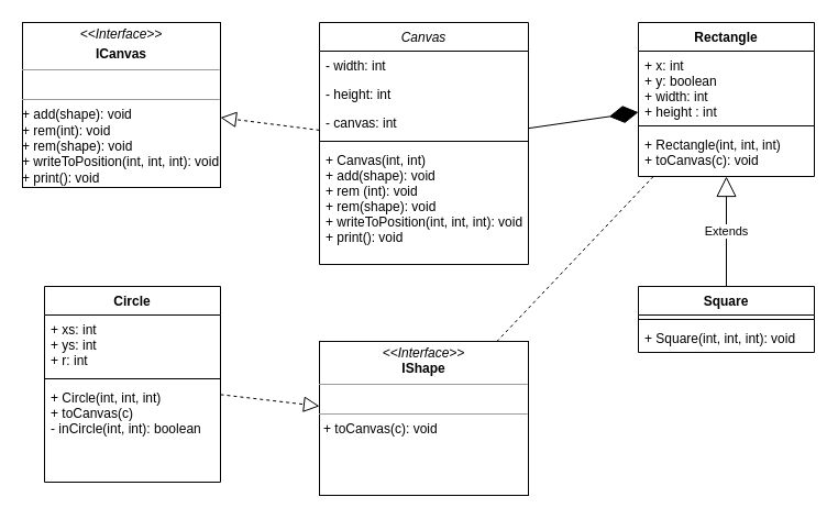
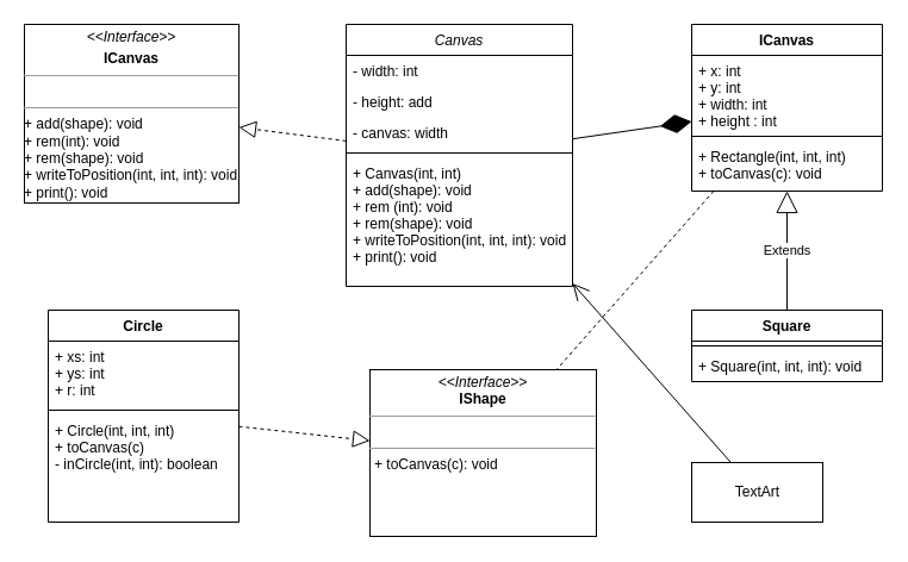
  <mxCell id="0" />
  <mxCell id="1" parent="0" />
  <mxCell id="2" value="&lt;p style=&quot;margin: 0px ; margin-top: 4px ; text-align: center&quot;&gt;&lt;i&gt;&amp;lt;&amp;lt;Interface&amp;gt;&amp;gt;&lt;/i&gt;&lt;/p&gt;&lt;p style=&quot;margin: 0px ; margin-top: 4px ; text-align: center&quot;&gt;&lt;b&gt;ICanvas&lt;/b&gt;&lt;/p&gt;&lt;hr size=&quot;1&quot;&gt;&lt;p style=&quot;margin: 0px ; margin-left: 4px&quot;&gt;&lt;br&gt;&lt;/p&gt;&lt;hr size=&quot;1&quot;&gt;+ add(shape): void&lt;br&gt;+ rem(int): void&lt;br&gt;+ rem(shape): void&lt;br&gt;+ writeToPosition(int, int, int): void&lt;br&gt;+ print(): void&lt;br&gt;&lt;p style=&quot;margin: 0px ; margin-left: 4px&quot;&gt;&lt;br&gt;&lt;/p&gt;" style="verticalAlign=top;align=left;overflow=fill;fontSize=12;fontFamily=Helvetica;html=1;" parent="1" vertex="1"><mxGeometry x="20" y="20" width="180" height="150" as="geometry" /></mxCell>
- <mxCell id="3" value="&lt;p style=&quot;margin: 0px ; margin-top: 4px ; text-align: center&quot;&gt;&lt;i&gt;&amp;lt;&amp;lt;Interface&amp;gt;&amp;gt;&lt;/i&gt;&lt;br&gt;&lt;b&gt;IShape&lt;/b&gt;&lt;/p&gt;&lt;hr size=&quot;1&quot;&gt;&lt;p style=&quot;margin: 0px ; margin-left: 4px&quot;&gt;&lt;br&gt;&lt;/p&gt;&lt;hr size=&quot;1&quot;&gt;&lt;p style=&quot;margin: 0px ; margin-left: 4px&quot;&gt;+ toCanvas(c): void&lt;/p&gt;" style="verticalAlign=top;align=left;overflow=fill;fontSize=12;fontFamily=Helvetica;html=1;" parent="1" vertex="1"><mxGeometry x="290" y="310" width="190" height="140" as="geometry" /></mxCell>
+ <mxCell id="3" value="&lt;p style=&quot;margin: 0px ; margin-top: 4px ; text-align: center&quot;&gt;&lt;i&gt;&amp;lt;&amp;lt;Interface&amp;gt;&amp;gt;&lt;/i&gt;&lt;br&gt;&lt;b&gt;IShape&lt;/b&gt;&lt;/p&gt;&lt;hr size=&quot;1&quot;&gt;&lt;p style=&quot;margin: 0px ; margin-left: 4px&quot;&gt;&lt;br&gt;&lt;/p&gt;&lt;hr size=&quot;1&quot;&gt;&lt;p style=&quot;margin: 0px ; margin-left: 4px&quot;&gt;+ toCanvas(c): void&lt;/p&gt;" style="verticalAlign=top;align=left;overflow=fill;fontSize=12;fontFamily=Helvetica;html=1;" parent="1" vertex="1"><mxGeometry x="310" y="310" width="190" height="140" as="geometry" /></mxCell>
+ <mxCell id="4" value="TextArt" style="html=1;" parent="1" vertex="1"><mxGeometry x="580" y="388" width="110" height="50" as="geometry" /></mxCell>
  <mxCell id="5" value="Circle" style="swimlane;fontStyle=1;align=center;verticalAlign=top;childLayout=stackLayout;horizontal=1;startSize=26;horizontalStack=0;resizeParent=1;resizeParentMax=0;resizeLast=0;collapsible=1;marginBottom=0;" parent="1" vertex="1"><mxGeometry x="40" y="260" width="160" height="178" as="geometry" /></mxCell>
  <mxCell id="6" value="+ xs: int&#10;+ ys: int&#10;+ r: int" style="text;strokeColor=none;fillColor=none;align=left;verticalAlign=top;spacingLeft=4;spacingRight=4;overflow=hidden;rotatable=0;points=[[0,0.5],[1,0.5]];portConstraint=eastwest;" parent="5" vertex="1"><mxGeometry y="26" width="160" height="54" as="geometry" /></mxCell>
  <mxCell id="7" value="" style="line;strokeWidth=1;fillColor=none;align=left;verticalAlign=middle;spacingTop=-1;spacingLeft=3;spacingRight=3;rotatable=0;labelPosition=right;points=[];portConstraint=eastwest;" parent="5" vertex="1"><mxGeometry y="80" width="160" height="8" as="geometry" /></mxCell>
  <mxCell id="8" value="+ Circle(int, int, int) &#10;+ toCanvas(c)&#10;- inCircle(int, int): boolean" style="text;strokeColor=none;fillColor=none;align=left;verticalAlign=top;spacingLeft=4;spacingRight=4;overflow=hidden;rotatable=0;points=[[0,0.5],[1,0.5]];portConstraint=eastwest;" parent="5" vertex="1"><mxGeometry y="88" width="160" height="90" as="geometry" /></mxCell>
  <mxCell id="9" value="Square" style="swimlane;fontStyle=1;align=center;verticalAlign=top;childLayout=stackLayout;horizontal=1;startSize=26;horizontalStack=0;resizeParent=1;resizeParentMax=0;resizeLast=0;collapsible=1;marginBottom=0;" parent="1" vertex="1"><mxGeometry x="580" y="260" width="160" height="60" as="geometry" /></mxCell>
  <mxCell id="10" value="" style="line;strokeWidth=1;fillColor=none;align=left;verticalAlign=middle;spacingTop=-1;spacingLeft=3;spacingRight=3;rotatable=0;labelPosition=right;points=[];portConstraint=eastwest;" parent="9" vertex="1"><mxGeometry y="26" width="160" height="8" as="geometry" /></mxCell>
  <mxCell id="11" value="+ Square(int, int, int): void" style="text;strokeColor=none;fillColor=none;align=left;verticalAlign=top;spacingLeft=4;spacingRight=4;overflow=hidden;rotatable=0;points=[[0,0.5],[1,0.5]];portConstraint=eastwest;" parent="9" vertex="1"><mxGeometry y="34" width="160" height="26" as="geometry" /></mxCell>
- <mxCell id="12" value="Rectangle" style="swimlane;fontStyle=1;align=center;verticalAlign=top;childLayout=stackLayout;horizontal=1;startSize=26;horizontalStack=0;resizeParent=1;resizeParentMax=0;resizeLast=0;collapsible=1;marginBottom=0;" parent="1" vertex="1"><mxGeometry x="580" y="20" width="160" height="140" as="geometry" /></mxCell>
- <mxCell id="13" value="+ x: int&#10;+ y: boolean&#10;+ width: int&#10;+ height : int" style="text;strokeColor=none;fillColor=none;align=left;verticalAlign=top;spacingLeft=4;spacingRight=4;overflow=hidden;rotatable=0;points=[[0,0.5],[1,0.5]];portConstraint=eastwest;" parent="12" vertex="1"><mxGeometry y="26" width="160" height="64" as="geometry" /></mxCell>
+ <mxCell id="12" value="ICanvas" style="swimlane;fontStyle=1;align=center;verticalAlign=top;childLayout=stackLayout;horizontal=1;startSize=26;horizontalStack=0;resizeParent=1;resizeParentMax=0;resizeLast=0;collapsible=1;marginBottom=0;" parent="1" vertex="1"><mxGeometry x="580" y="20" width="160" height="140" as="geometry" /></mxCell>
+ <mxCell id="13" value="+ x: int&#10;+ y: int&#10;+ width: int&#10;+ height : int" style="text;strokeColor=none;fillColor=none;align=left;verticalAlign=top;spacingLeft=4;spacingRight=4;overflow=hidden;rotatable=0;points=[[0,0.5],[1,0.5]];portConstraint=eastwest;" parent="12" vertex="1"><mxGeometry y="26" width="160" height="64" as="geometry" /></mxCell>
  <mxCell id="14" value="" style="line;strokeWidth=1;fillColor=none;align=left;verticalAlign=middle;spacingTop=-1;spacingLeft=3;spacingRight=3;rotatable=0;labelPosition=right;points=[];portConstraint=eastwest;" parent="12" vertex="1"><mxGeometry y="90" width="160" height="8" as="geometry" /></mxCell>
  <mxCell id="15" value="+ Rectangle(int, int, int)&#10;+ toCanvas(c): void" style="text;strokeColor=none;fillColor=none;align=left;verticalAlign=top;spacingLeft=4;spacingRight=4;overflow=hidden;rotatable=0;points=[[0,0.5],[1,0.5]];portConstraint=eastwest;" parent="12" vertex="1"><mxGeometry y="98" width="160" height="42" as="geometry" /></mxCell>
  <mxCell id="16" value="Canvas" style="swimlane;fontStyle=2;align=center;verticalAlign=top;childLayout=stackLayout;horizontal=1;startSize=26;horizontalStack=0;resizeParent=1;resizeLast=0;collapsible=1;marginBottom=0;rounded=0;shadow=0;strokeWidth=1;" parent="1" vertex="1"><mxGeometry x="290" y="20" width="190" height="220" as="geometry"><mxRectangle x="230" y="140" width="160" height="26" as="alternateBounds" /></mxGeometry></mxCell>
  <mxCell id="17" value="- width: int" style="text;align=left;verticalAlign=top;spacingLeft=4;spacingRight=4;overflow=hidden;rotatable=0;points=[[0,0.5],[1,0.5]];portConstraint=eastwest;" parent="16" vertex="1"><mxGeometry y="26" width="190" height="26" as="geometry" /></mxCell>
- <mxCell id="18" value="- height: int" style="text;align=left;verticalAlign=top;spacingLeft=4;spacingRight=4;overflow=hidden;rotatable=0;points=[[0,0.5],[1,0.5]];portConstraint=eastwest;rounded=0;shadow=0;html=0;" parent="16" vertex="1"><mxGeometry y="52" width="190" height="26" as="geometry" /></mxCell>
- <mxCell id="19" value="- canvas: int" style="text;align=left;verticalAlign=top;spacingLeft=4;spacingRight=4;overflow=hidden;rotatable=0;points=[[0,0.5],[1,0.5]];portConstraint=eastwest;rounded=0;shadow=0;html=0;" parent="16" vertex="1"><mxGeometry y="78" width="190" height="26" as="geometry" /></mxCell>
+ <mxCell id="18" value="- height: add" style="text;align=left;verticalAlign=top;spacingLeft=4;spacingRight=4;overflow=hidden;rotatable=0;points=[[0,0.5],[1,0.5]];portConstraint=eastwest;rounded=0;shadow=0;html=0;" parent="16" vertex="1"><mxGeometry y="52" width="190" height="26" as="geometry" /></mxCell>
+ <mxCell id="19" value="- canvas: width" style="text;align=left;verticalAlign=top;spacingLeft=4;spacingRight=4;overflow=hidden;rotatable=0;points=[[0,0.5],[1,0.5]];portConstraint=eastwest;rounded=0;shadow=0;html=0;" parent="16" vertex="1"><mxGeometry y="78" width="190" height="26" as="geometry" /></mxCell>
  <mxCell id="20" value="" style="line;html=1;strokeWidth=1;align=left;verticalAlign=middle;spacingTop=-1;spacingLeft=3;spacingRight=3;rotatable=0;labelPosition=right;points=[];portConstraint=eastwest;" parent="16" vertex="1"><mxGeometry y="104" width="190" height="8" as="geometry" /></mxCell>
  <mxCell id="21" value="+ Canvas(int, int)&#10;+ add(shape): void&#10;+ rem (int): void&#10;+ rem(shape): void&#10;+ writeToPosition(int, int, int): void&#10;+ print(): void" style="text;align=left;verticalAlign=top;spacingLeft=4;spacingRight=4;overflow=hidden;rotatable=0;points=[[0,0.5],[1,0.5]];portConstraint=eastwest;" parent="16" vertex="1"><mxGeometry y="112" width="190" height="98" as="geometry" /></mxCell>
  <mxCell id="22" value="" style="endArrow=block;dashed=1;endFill=0;endSize=12;html=1;" parent="1" source="16" target="2" edge="1"><mxGeometry width="160" relative="1" as="geometry"><mxPoint x="80" y="240" as="sourcePoint" /><mxPoint x="240" y="240" as="targetPoint" /></mxGeometry></mxCell>
  <mxCell id="23" value="" style="endArrow=block;dashed=1;endFill=0;endSize=12;html=1;" parent="1" source="5" target="3" edge="1"><mxGeometry width="160" relative="1" as="geometry"><mxPoint x="310" y="230" as="sourcePoint" /><mxPoint x="470" y="230" as="targetPoint" /></mxGeometry></mxCell>
  <mxCell id="24" value="" style="endArrow=none;dashed=1;endFill=0;endSize=12;html=1;" parent="1" source="12" target="3" edge="1"><mxGeometry width="160" relative="1" as="geometry"><mxPoint x="310" y="230" as="sourcePoint" /><mxPoint x="470" y="230" as="targetPoint" /></mxGeometry></mxCell>
  <mxCell id="25" value="Extends" style="endArrow=block;endSize=16;endFill=0;html=1;" parent="1" source="9" target="12" edge="1"><mxGeometry width="160" relative="1" as="geometry"><mxPoint x="310" y="230" as="sourcePoint" /><mxPoint x="470" y="230" as="targetPoint" /></mxGeometry></mxCell>
  <mxCell id="26" value="" style="endArrow=diamondThin;endFill=1;endSize=24;html=1;" parent="1" source="16" target="12" edge="1"><mxGeometry width="160" relative="1" as="geometry"><mxPoint x="310" y="230" as="sourcePoint" /><mxPoint x="470" y="230" as="targetPoint" /></mxGeometry></mxCell>
+ <mxCell id="27" value="" style="endArrow=open;endFill=1;endSize=12;html=1;" parent="1" source="4" target="16" edge="1"><mxGeometry width="160" relative="1" as="geometry"><mxPoint x="310" y="230" as="sourcePoint" /><mxPoint x="470" y="230" as="targetPoint" /></mxGeometry></mxCell>
